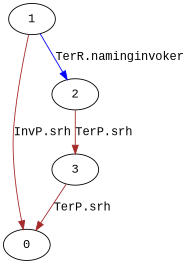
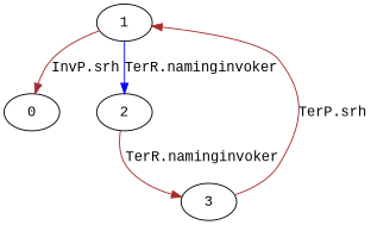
  digraph {
    fontname="Liberation Mono"
    node [fontname="Liberation Mono"]
    edge [color=brown fontname="Liberation Mono"]
    1
    0
    2
    3
    1 -> 0 [label="InvP.srh"]
    1 -> 2 [color=blue label="TerR.naminginvoker"]
-   2 -> 3 [label="TerP.srh"]
-   3 -> 0 [label="TerP.srh"]
+   2 -> 3 [label="TerR.naminginvoker"]
+   3 -> 1 [label="TerP.srh"]
  }
